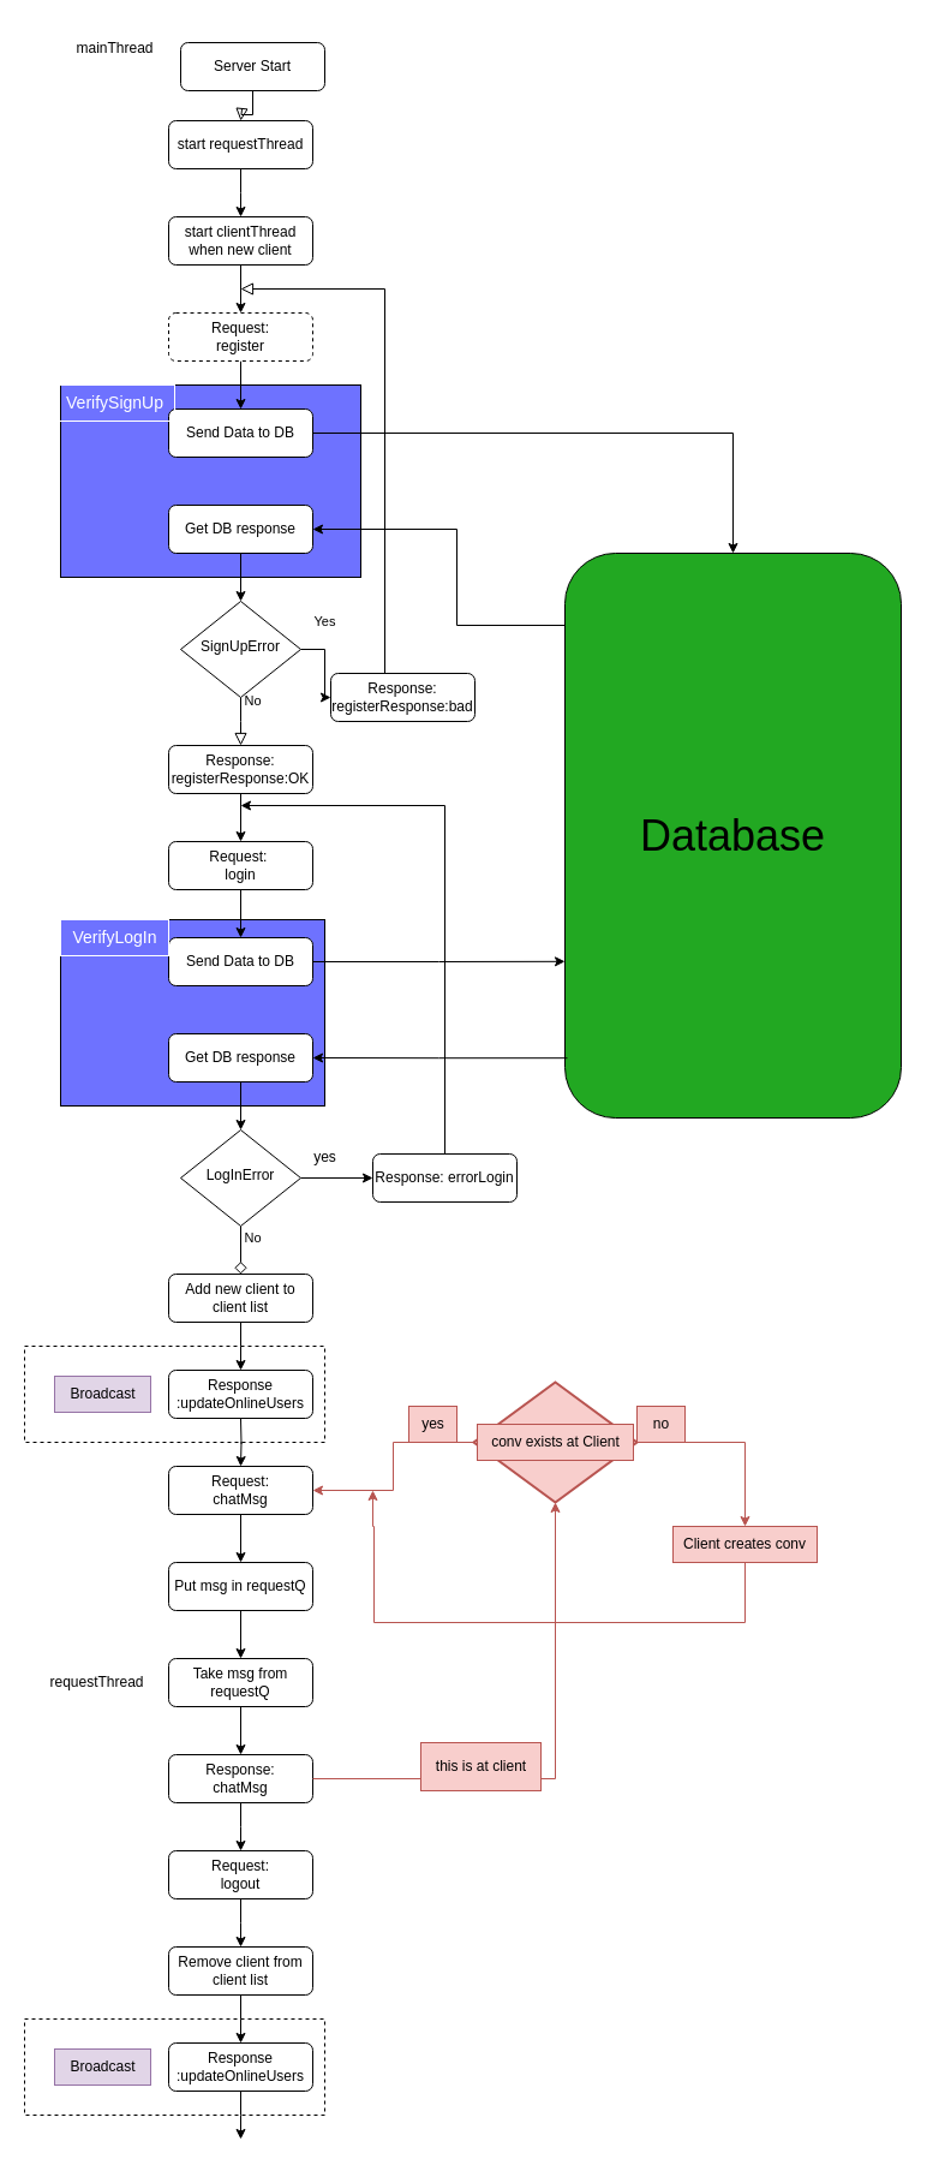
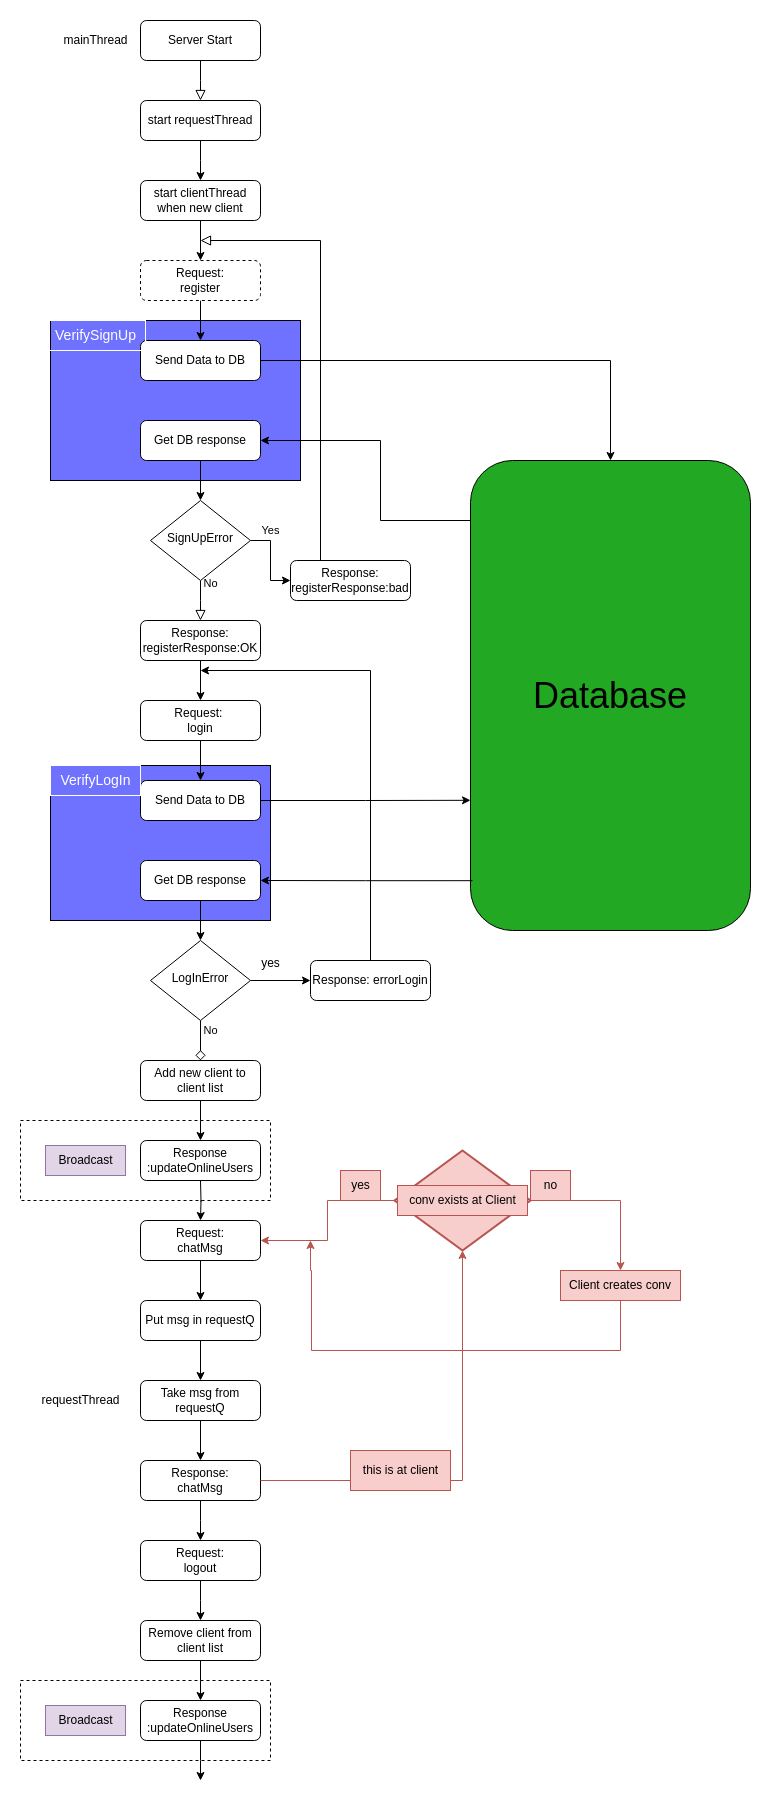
  <mxCell id="0" />
  <mxCell id="1" parent="0" />
  <mxCell id="2" value="" style="rounded=0;whiteSpace=wrap;html=1;dashed=1;" vertex="1" parent="1"><mxGeometry x="20" y="1680" width="250" height="80" as="geometry" /></mxCell>
  <mxCell id="3" value="" style="rounded=0;whiteSpace=wrap;html=1;dashed=1;" vertex="1" parent="1"><mxGeometry x="20" y="1120" width="250" height="80" as="geometry" /></mxCell>
  <mxCell id="4" style="edgeStyle=orthogonalEdgeStyle;rounded=0;orthogonalLoop=1;jettySize=auto;html=1;entryX=0.5;entryY=0;entryDx=0;entryDy=0;fillColor=#f8cecc;strokeColor=#b85450;" parent="1" source="6" target="49" edge="1"><mxGeometry relative="1" as="geometry"><mxPoint x="610" y="1480" as="targetPoint" /></mxGeometry></mxCell>
  <mxCell id="5" style="edgeStyle=orthogonalEdgeStyle;rounded=0;orthogonalLoop=1;jettySize=auto;html=1;entryX=1;entryY=0.5;entryDx=0;entryDy=0;fillColor=#f8cecc;strokeColor=#b85450;" parent="1" source="6" target="26" edge="1"><mxGeometry relative="1" as="geometry"><mxPoint x="490" y="1500" as="targetPoint" /></mxGeometry></mxCell>
  <mxCell id="6" value="" style="strokeWidth=2;html=1;shape=mxgraph.flowchart.decision;whiteSpace=wrap;fillColor=#f8cecc;strokeColor=#b85450;" parent="1" vertex="1"><mxGeometry x="394" y="1150" width="136" height="100" as="geometry" /></mxCell>
  <mxCell id="7" value="" style="rounded=0;whiteSpace=wrap;html=1;fillColor=#6E72FF;" parent="1" vertex="1"><mxGeometry x="50" y="765" width="220" height="155" as="geometry" /></mxCell>
  <mxCell id="8" value="" style="rounded=0;whiteSpace=wrap;html=1;fillColor=#6E72FF;" parent="1" vertex="1"><mxGeometry x="50" y="320" width="250" height="160" as="geometry" /></mxCell>
  <mxCell id="9" value="" style="rounded=0;html=1;jettySize=auto;orthogonalLoop=1;fontSize=11;endArrow=block;endFill=0;endSize=8;strokeWidth=1;shadow=0;labelBackgroundColor=none;edgeStyle=orthogonalEdgeStyle;" parent="1" source="10" edge="1"><mxGeometry relative="1" as="geometry"><mxPoint x="200" y="100" as="targetPoint" /></mxGeometry></mxCell>
- <mxCell id="10" value="Server Start" style="rounded=1;whiteSpace=wrap;html=1;fontSize=12;glass=0;strokeWidth=1;shadow=0;" parent="1" vertex="1"><mxGeometry x="150" y="35" width="120" height="40" as="geometry" /></mxCell>
+ <mxCell id="10" value="Server Start" style="rounded=1;whiteSpace=wrap;html=1;fontSize=12;glass=0;strokeWidth=1;shadow=0;" parent="1" vertex="1"><mxGeometry x="140" y="20" width="120" height="40" as="geometry" /></mxCell>
  <mxCell id="11" value="No" style="rounded=0;html=1;jettySize=auto;orthogonalLoop=1;fontSize=11;endArrow=block;endFill=0;endSize=8;strokeWidth=1;shadow=0;labelBackgroundColor=none;edgeStyle=orthogonalEdgeStyle;" parent="1" source="14" edge="1"><mxGeometry x="-0.833" y="10" relative="1" as="geometry"><mxPoint as="offset" /><mxPoint x="200" y="620" as="targetPoint" /></mxGeometry></mxCell>
  <mxCell id="12" value="Yes" style="edgeStyle=orthogonalEdgeStyle;rounded=0;html=1;jettySize=auto;orthogonalLoop=1;fontSize=11;endArrow=block;endFill=0;endSize=8;strokeWidth=1;shadow=0;labelBackgroundColor=none;exitX=0.549;exitY=0.033;exitDx=0;exitDy=0;exitPerimeter=0;" parent="1" source="59" edge="1"><mxGeometry x="-0.718" y="50" relative="1" as="geometry"><mxPoint as="offset" /><mxPoint x="200" y="240" as="targetPoint" /><Array as="points"><mxPoint x="320" y="561" /><mxPoint x="320" y="240" /></Array><mxPoint x="320" y="500" as="sourcePoint" /></mxGeometry></mxCell>
  <mxCell id="13" style="edgeStyle=orthogonalEdgeStyle;rounded=0;orthogonalLoop=1;jettySize=auto;html=1;entryX=0;entryY=0.5;entryDx=0;entryDy=0;" edge="1" parent="1" source="14" target="59"><mxGeometry relative="1" as="geometry" /></mxCell>
  <mxCell id="14" value="SignUpError" style="rhombus;whiteSpace=wrap;html=1;shadow=0;fontFamily=Helvetica;fontSize=12;align=center;strokeWidth=1;spacing=6;spacingTop=-4;" parent="1" vertex="1"><mxGeometry x="150" y="500" width="100" height="80" as="geometry" /></mxCell>
  <mxCell id="15" style="edgeStyle=orthogonalEdgeStyle;rounded=0;orthogonalLoop=1;jettySize=auto;html=1;entryX=0.5;entryY=0;entryDx=0;entryDy=0;" parent="1" source="16" target="33" edge="1"><mxGeometry relative="1" as="geometry" /></mxCell>
  <mxCell id="16" value="&lt;div&gt;Request:&amp;nbsp;&lt;/div&gt;&lt;div&gt;login&lt;/div&gt;" style="rounded=1;whiteSpace=wrap;html=1;fontSize=12;glass=0;strokeWidth=1;shadow=0;" parent="1" vertex="1"><mxGeometry x="140" y="700" width="120" height="40" as="geometry" /></mxCell>
  <mxCell id="17" value="No" style="rounded=0;html=1;jettySize=auto;orthogonalLoop=1;fontSize=11;endArrow=diamond;endFill=0;endSize=8;strokeWidth=1;shadow=0;labelBackgroundColor=none;edgeStyle=orthogonalEdgeStyle;" parent="1" source="19" target="21" edge="1"><mxGeometry x="-0.5" y="10" relative="1" as="geometry"><mxPoint as="offset" /></mxGeometry></mxCell>
  <mxCell id="18" style="edgeStyle=orthogonalEdgeStyle;rounded=0;orthogonalLoop=1;jettySize=auto;html=1;entryX=0;entryY=0.5;entryDx=0;entryDy=0;" edge="1" parent="1" source="19" target="54"><mxGeometry relative="1" as="geometry" /></mxCell>
  <mxCell id="19" value="LogInError" style="rhombus;whiteSpace=wrap;html=1;shadow=0;fontFamily=Helvetica;fontSize=12;align=center;strokeWidth=1;spacing=6;spacingTop=-4;" parent="1" vertex="1"><mxGeometry x="150" y="940" width="100" height="80" as="geometry" /></mxCell>
  <mxCell id="20" style="edgeStyle=orthogonalEdgeStyle;rounded=0;orthogonalLoop=1;jettySize=auto;html=1;" parent="1" source="21" edge="1"><mxGeometry relative="1" as="geometry"><mxPoint x="200" y="1140" as="targetPoint" /></mxGeometry></mxCell>
  <mxCell id="21" value="&lt;div&gt;Add new client to client list&lt;/div&gt;" style="rounded=1;whiteSpace=wrap;html=1;fontSize=12;glass=0;strokeWidth=1;shadow=0;" parent="1" vertex="1"><mxGeometry x="140" y="1060" width="120" height="40" as="geometry" /></mxCell>
  <mxCell id="22" style="edgeStyle=orthogonalEdgeStyle;rounded=0;orthogonalLoop=1;jettySize=auto;html=1;" parent="1" source="23" edge="1"><mxGeometry relative="1" as="geometry"><mxPoint x="200" y="340" as="targetPoint" /></mxGeometry></mxCell>
  <mxCell id="23" value="&lt;div&gt;Request:&lt;br&gt;&lt;/div&gt;&lt;div&gt;register&lt;/div&gt;" style="rounded=1;whiteSpace=wrap;html=1;fontSize=12;glass=0;strokeWidth=1;shadow=0;dashed=1;" parent="1" vertex="1"><mxGeometry x="140" y="260" width="120" height="40" as="geometry" /></mxCell>
  <mxCell id="24" style="edgeStyle=orthogonalEdgeStyle;rounded=0;orthogonalLoop=1;jettySize=auto;html=1;entryX=0.5;entryY=0;entryDx=0;entryDy=0;" parent="1" edge="1"><mxGeometry relative="1" as="geometry"><mxPoint x="200" y="1220" as="targetPoint" /><mxPoint x="200" y="1180" as="sourcePoint" /></mxGeometry></mxCell>
  <mxCell id="25" style="edgeStyle=orthogonalEdgeStyle;rounded=0;orthogonalLoop=1;jettySize=auto;html=1;entryX=0.5;entryY=0;entryDx=0;entryDy=0;" parent="1" source="26" target="41" edge="1"><mxGeometry relative="1" as="geometry" /></mxCell>
  <mxCell id="26" value="&lt;div&gt;Request:&lt;/div&gt;&lt;div&gt;chatMsg&lt;br&gt;&lt;/div&gt;" style="rounded=1;whiteSpace=wrap;html=1;fontSize=12;glass=0;strokeWidth=1;shadow=0;" parent="1" vertex="1"><mxGeometry x="140" y="1220" width="120" height="40" as="geometry" /></mxCell>
  <mxCell id="27" style="edgeStyle=orthogonalEdgeStyle;rounded=0;orthogonalLoop=1;jettySize=auto;html=1;entryX=0.5;entryY=0;entryDx=0;entryDy=0;" parent="1" source="28" target="29" edge="1"><mxGeometry relative="1" as="geometry"><mxPoint x="650" y="440" as="targetPoint" /></mxGeometry></mxCell>
  <mxCell id="28" value="Send Data to DB" style="rounded=1;whiteSpace=wrap;html=1;fontSize=12;glass=0;strokeWidth=1;shadow=0;" parent="1" vertex="1"><mxGeometry x="140" y="340" width="120" height="40" as="geometry" /></mxCell>
  <mxCell id="29" value="&lt;font style=&quot;font-size: 36px;&quot;&gt;Database&lt;/font&gt;" style="rounded=1;whiteSpace=wrap;html=1;fillColor=#22A822;" parent="1" vertex="1"><mxGeometry x="470" y="460" width="280" height="470" as="geometry" /></mxCell>
  <mxCell id="30" style="edgeStyle=orthogonalEdgeStyle;rounded=0;orthogonalLoop=1;jettySize=auto;html=1;exitX=0;exitY=0.25;exitDx=0;exitDy=0;" parent="1" source="29" target="32" edge="1"><mxGeometry relative="1" as="geometry"><Array as="points"><mxPoint x="470" y="520" /><mxPoint x="380" y="520" /><mxPoint x="380" y="440" /></Array></mxGeometry></mxCell>
  <mxCell id="31" style="edgeStyle=orthogonalEdgeStyle;rounded=0;orthogonalLoop=1;jettySize=auto;html=1;entryX=0.5;entryY=0;entryDx=0;entryDy=0;" parent="1" source="32" target="14" edge="1"><mxGeometry relative="1" as="geometry" /></mxCell>
  <mxCell id="32" value="Get DB response" style="rounded=1;whiteSpace=wrap;html=1;fontSize=12;glass=0;strokeWidth=1;shadow=0;" parent="1" vertex="1"><mxGeometry x="140" y="420" width="120" height="40" as="geometry" /></mxCell>
  <mxCell id="33" value="Send Data to DB" style="rounded=1;whiteSpace=wrap;html=1;fontSize=12;glass=0;strokeWidth=1;shadow=0;" parent="1" vertex="1"><mxGeometry x="140" y="780" width="120" height="40" as="geometry" /></mxCell>
  <mxCell id="34" style="edgeStyle=orthogonalEdgeStyle;rounded=0;orthogonalLoop=1;jettySize=auto;html=1;entryX=0;entryY=0.723;entryDx=0;entryDy=0;entryPerimeter=0;" parent="1" source="33" target="29" edge="1"><mxGeometry relative="1" as="geometry" /></mxCell>
  <mxCell id="35" style="edgeStyle=orthogonalEdgeStyle;rounded=0;orthogonalLoop=1;jettySize=auto;html=1;entryX=0.5;entryY=0;entryDx=0;entryDy=0;" parent="1" source="36" target="19" edge="1"><mxGeometry relative="1" as="geometry" /></mxCell>
  <mxCell id="36" value="Get DB response" style="rounded=1;whiteSpace=wrap;html=1;fontSize=12;glass=0;strokeWidth=1;shadow=0;" parent="1" vertex="1"><mxGeometry x="140" y="860" width="120" height="40" as="geometry" /></mxCell>
  <mxCell id="37" style="edgeStyle=orthogonalEdgeStyle;rounded=0;orthogonalLoop=1;jettySize=auto;html=1;exitX=0.007;exitY=0.894;exitDx=0;exitDy=0;exitPerimeter=0;" parent="1" source="29" target="36" edge="1"><mxGeometry relative="1" as="geometry" /></mxCell>
  <mxCell id="38" value="&lt;font color=&quot;#ffffff&quot; style=&quot;font-size: 14px;&quot;&gt;VerifySignUp&lt;/font&gt;" style="text;html=1;align=center;verticalAlign=middle;resizable=0;points=[];autosize=1;strokeColor=#FFFFFF;fillColor=none;" parent="1" vertex="1"><mxGeometry x="45" y="320" width="100" height="30" as="geometry" /></mxCell>
  <mxCell id="39" value="&lt;font color=&quot;#ffffff&quot; style=&quot;font-size: 14px;&quot;&gt;VerifyLogIn&lt;/font&gt;" style="text;html=1;align=center;verticalAlign=middle;resizable=0;points=[];autosize=1;strokeColor=#FFFFFF;fillColor=none;" parent="1" vertex="1"><mxGeometry x="50" y="765" width="90" height="30" as="geometry" /></mxCell>
  <mxCell id="40" style="edgeStyle=orthogonalEdgeStyle;rounded=0;orthogonalLoop=1;jettySize=auto;html=1;entryX=0.5;entryY=0;entryDx=0;entryDy=0;" parent="1" source="41" target="45" edge="1"><mxGeometry relative="1" as="geometry" /></mxCell>
  <mxCell id="41" value="Put msg in requestQ" style="rounded=1;whiteSpace=wrap;html=1;fontSize=12;glass=0;strokeWidth=1;shadow=0;" parent="1" vertex="1"><mxGeometry x="140" y="1300" width="120" height="40" as="geometry" /></mxCell>
  <mxCell id="42" style="edgeStyle=orthogonalEdgeStyle;rounded=0;orthogonalLoop=1;jettySize=auto;html=1;" edge="1" parent="1" source="43"><mxGeometry relative="1" as="geometry"><mxPoint x="200" y="1540" as="targetPoint" /></mxGeometry></mxCell>
  <mxCell id="43" value="&lt;div&gt;Response:&lt;/div&gt;&lt;div&gt;chatMsg&lt;br&gt;&lt;/div&gt;" style="rounded=1;whiteSpace=wrap;html=1;fontSize=12;glass=0;strokeWidth=1;shadow=0;" parent="1" vertex="1"><mxGeometry x="140" y="1460" width="120" height="40" as="geometry" /></mxCell>
  <mxCell id="44" style="edgeStyle=orthogonalEdgeStyle;rounded=0;orthogonalLoop=1;jettySize=auto;html=1;entryX=0.5;entryY=0;entryDx=0;entryDy=0;" parent="1" source="45" target="43" edge="1"><mxGeometry relative="1" as="geometry" /></mxCell>
  <mxCell id="45" value="Take msg from requestQ" style="rounded=1;whiteSpace=wrap;html=1;fontSize=12;glass=0;strokeWidth=1;shadow=0;" parent="1" vertex="1"><mxGeometry x="140" y="1380" width="120" height="40" as="geometry" /></mxCell>
  <mxCell id="46" value="&lt;font style=&quot;font-size: 12px;&quot;&gt;conv exists at Client&lt;/font&gt;" style="text;html=1;align=center;verticalAlign=middle;resizable=0;points=[];autosize=1;strokeColor=#b85450;fillColor=#f8cecc;" parent="1" vertex="1"><mxGeometry x="397" y="1185" width="130" height="30" as="geometry" /></mxCell>
  <mxCell id="47" value="no" style="text;html=1;align=center;verticalAlign=middle;resizable=0;points=[];autosize=1;strokeColor=#b85450;fillColor=#f8cecc;" parent="1" vertex="1"><mxGeometry x="530" y="1170" width="40" height="30" as="geometry" /></mxCell>
  <mxCell id="48" style="edgeStyle=orthogonalEdgeStyle;rounded=0;orthogonalLoop=1;jettySize=auto;html=1;exitX=0.5;exitY=1;exitDx=0;exitDy=0;fillColor=#f8cecc;strokeColor=#b85450;" parent="1" source="49" edge="1"><mxGeometry relative="1" as="geometry"><mxPoint x="310" y="1240" as="targetPoint" /><Array as="points"><mxPoint x="620" y="1350" /><mxPoint x="311" y="1350" /><mxPoint x="311" y="1270" /></Array></mxGeometry></mxCell>
  <mxCell id="49" value="Client creates conv" style="whiteSpace=wrap;html=1;fillColor=#f8cecc;strokeColor=#b85450;" parent="1" vertex="1"><mxGeometry x="560" y="1270" width="120" height="30" as="geometry" /></mxCell>
  <mxCell id="50" value="yes" style="text;html=1;align=center;verticalAlign=middle;resizable=0;points=[];autosize=1;strokeColor=#b85450;fillColor=#f8cecc;" parent="1" vertex="1"><mxGeometry x="340" y="1170" width="40" height="30" as="geometry" /></mxCell>
  <mxCell id="51" style="edgeStyle=orthogonalEdgeStyle;rounded=0;orthogonalLoop=1;jettySize=auto;html=1;entryX=0.5;entryY=1;entryDx=0;entryDy=0;entryPerimeter=0;fillColor=#f8cecc;strokeColor=#b85450;" parent="1" source="43" target="6" edge="1"><mxGeometry relative="1" as="geometry" /></mxCell>
  <mxCell id="52" value="this is at client" style="text;html=1;align=center;verticalAlign=middle;resizable=0;points=[];autosize=1;strokeColor=#b85450;fillColor=#f8cecc;" parent="1" vertex="1"><mxGeometry x="350" y="1450" width="100" height="40" as="geometry" /></mxCell>
  <mxCell id="53" style="rounded=0;orthogonalLoop=1;jettySize=auto;html=1;edgeStyle=orthogonalEdgeStyle;" edge="1" parent="1" source="54"><mxGeometry relative="1" as="geometry"><mxPoint x="200" y="670" as="targetPoint" /><Array as="points"><mxPoint x="370" y="670" /></Array></mxGeometry></mxCell>
  <mxCell id="54" value="&lt;div&gt;Response: errorLogin&lt;br&gt;&lt;/div&gt;" style="rounded=1;whiteSpace=wrap;html=1;fontSize=12;glass=0;strokeWidth=1;shadow=0;" vertex="1" parent="1"><mxGeometry x="310" y="960" width="120" height="40" as="geometry" /></mxCell>
  <mxCell id="55" value="yes" style="text;html=1;align=center;verticalAlign=middle;resizable=0;points=[];autosize=1;strokeColor=none;fillColor=none;" vertex="1" parent="1"><mxGeometry x="250" y="948" width="40" height="30" as="geometry" /></mxCell>
  <mxCell id="56" value="&lt;div&gt;Response :updateOnlineUsers&lt;/div&gt;" style="rounded=1;whiteSpace=wrap;html=1;fontSize=12;glass=0;strokeWidth=1;shadow=0;" vertex="1" parent="1"><mxGeometry x="140" y="1140" width="120" height="40" as="geometry" /></mxCell>
  <mxCell id="57" style="edgeStyle=orthogonalEdgeStyle;rounded=0;orthogonalLoop=1;jettySize=auto;html=1;entryX=0.5;entryY=0;entryDx=0;entryDy=0;" edge="1" parent="1" source="58" target="16"><mxGeometry relative="1" as="geometry" /></mxCell>
  <mxCell id="58" value="&lt;div&gt;Response:&lt;/div&gt;&lt;div&gt;registerResponse:OK&lt;br&gt;&lt;/div&gt;" style="rounded=1;whiteSpace=wrap;html=1;fontSize=12;glass=0;strokeWidth=1;shadow=0;" vertex="1" parent="1"><mxGeometry x="140" y="620" width="120" height="40" as="geometry" /></mxCell>
- <mxCell id="59" value="&lt;div&gt;Response:&lt;/div&gt;&lt;div&gt;registerResponse:bad&lt;/div&gt;" style="rounded=1;whiteSpace=wrap;html=1;fontSize=12;glass=0;strokeWidth=1;shadow=0;" vertex="1" parent="1"><mxGeometry x="275" y="560" width="120" height="40" as="geometry" /></mxCell>
+ <mxCell id="59" value="&lt;div&gt;Response:&lt;/div&gt;&lt;div&gt;registerResponse:bad&lt;/div&gt;" style="rounded=1;whiteSpace=wrap;html=1;fontSize=12;glass=0;strokeWidth=1;shadow=0;" vertex="1" parent="1"><mxGeometry x="290" y="560" width="120" height="40" as="geometry" /></mxCell>
  <mxCell id="60" value="Broadcast" style="text;html=1;align=center;verticalAlign=middle;resizable=0;points=[];autosize=1;strokeColor=#9673a6;fillColor=#e1d5e7;" vertex="1" parent="1"><mxGeometry x="45" y="1145" width="80" height="30" as="geometry" /></mxCell>
  <mxCell id="61" value="requestThread" style="text;html=1;align=center;verticalAlign=middle;resizable=0;points=[];autosize=1;strokeColor=none;fillColor=none;" vertex="1" parent="1"><mxGeometry x="30" y="1385" width="100" height="30" as="geometry" /></mxCell>
  <mxCell id="62" style="edgeStyle=orthogonalEdgeStyle;rounded=0;orthogonalLoop=1;jettySize=auto;html=1;" edge="1" parent="1" source="63"><mxGeometry relative="1" as="geometry"><mxPoint x="200" y="1620" as="targetPoint" /></mxGeometry></mxCell>
  <mxCell id="63" value="&lt;div&gt;Request:&lt;/div&gt;&lt;div&gt;logout&lt;br&gt;&lt;/div&gt;" style="rounded=1;whiteSpace=wrap;html=1;fontSize=12;glass=0;strokeWidth=1;shadow=0;" vertex="1" parent="1"><mxGeometry x="140" y="1540" width="120" height="40" as="geometry" /></mxCell>
  <mxCell id="64" style="edgeStyle=orthogonalEdgeStyle;rounded=0;orthogonalLoop=1;jettySize=auto;html=1;" edge="1" parent="1" source="65"><mxGeometry relative="1" as="geometry"><mxPoint x="200" y="1700" as="targetPoint" /></mxGeometry></mxCell>
  <mxCell id="65" value="&lt;div&gt;Remove client from client list&lt;/div&gt;" style="rounded=1;whiteSpace=wrap;html=1;fontSize=12;glass=0;strokeWidth=1;shadow=0;" vertex="1" parent="1"><mxGeometry x="140" y="1620" width="120" height="40" as="geometry" /></mxCell>
  <mxCell id="66" style="edgeStyle=orthogonalEdgeStyle;rounded=0;orthogonalLoop=1;jettySize=auto;html=1;" edge="1" parent="1" source="67"><mxGeometry relative="1" as="geometry"><mxPoint x="200" y="1780" as="targetPoint" /></mxGeometry></mxCell>
  <mxCell id="67" value="&lt;div&gt;Response :updateOnlineUsers&lt;/div&gt;" style="rounded=1;whiteSpace=wrap;html=1;fontSize=12;glass=0;strokeWidth=1;shadow=0;" vertex="1" parent="1"><mxGeometry x="140" y="1700" width="120" height="40" as="geometry" /></mxCell>
  <mxCell id="68" value="Broadcast" style="text;html=1;align=center;verticalAlign=middle;resizable=0;points=[];autosize=1;strokeColor=#9673a6;fillColor=#e1d5e7;" vertex="1" parent="1"><mxGeometry x="45" y="1705" width="80" height="30" as="geometry" /></mxCell>
  <mxCell id="69" value="mainThread" style="text;html=1;align=center;verticalAlign=middle;resizable=0;points=[];autosize=1;strokeColor=none;fillColor=none;" vertex="1" parent="1"><mxGeometry x="50" y="25" width="90" height="30" as="geometry" /></mxCell>
  <mxCell id="70" style="edgeStyle=orthogonalEdgeStyle;rounded=0;orthogonalLoop=1;jettySize=auto;html=1;" edge="1" parent="1" source="71"><mxGeometry relative="1" as="geometry"><mxPoint x="200" as="targetPoint" y="180" /></mxGeometry></mxCell>
  <mxCell id="71" value="start requestThread" style="rounded=1;whiteSpace=wrap;html=1;fontSize=12;glass=0;strokeWidth=1;shadow=0;" vertex="1" parent="1"><mxGeometry x="140" y="100" width="120" height="40" as="geometry" /></mxCell>
  <mxCell id="72" style="edgeStyle=orthogonalEdgeStyle;rounded=0;orthogonalLoop=1;jettySize=auto;html=1;entryX=0.5;entryY=0;entryDx=0;entryDy=0;" edge="1" parent="1" source="73" target="23"><mxGeometry relative="1" as="geometry" /></mxCell>
  <mxCell id="73" value="start clientThread when new client" style="rounded=1;whiteSpace=wrap;html=1;fontSize=12;glass=0;strokeWidth=1;shadow=0;" vertex="1" parent="1"><mxGeometry x="140" width="120" height="40" as="geometry" y="180" /></mxCell>
